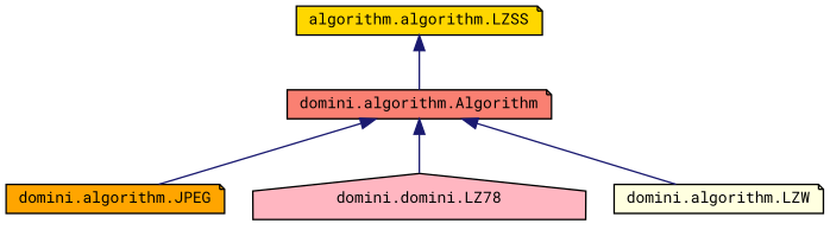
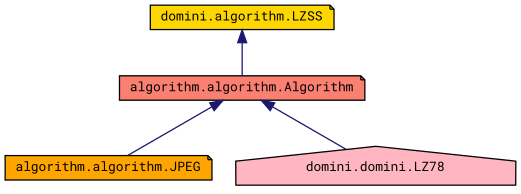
  digraph {
    fontname="Roboto Mono"
    rankdir=TB
    node [color=black fontname="Roboto Mono" fontsize=10 shape=note style=filled]
    edge [color=midnightblue dir=back fontname="Roboto Mono" fontsize=10 labelfontname=Helvetica labelfontsize=10 style=solid]
-   n1 [fillcolor=salmon fontcolor=black height=0.2 label="domini.algorithm.Algorithm" width=0.4]
-   n2 [fillcolor=orange height=0.2 label="domini.algorithm.JPEG" width=0.4]
+   n1 [fillcolor=salmon fontcolor=black height=0.2 label="algorithm.algorithm.Algorithm" width=0.4]
+   n2 [fillcolor=orange height=0.2 label="algorithm.algorithm.JPEG" width=0.4]
    n3 [fillcolor=lightpink height=0.2 label="domini.domini.LZ78" shape=house width=0.4]
-   n4 [fillcolor=lightyellow height=0.2 label="domini.algorithm.LZW" width=0.4]
-   n5 [fillcolor=gold height=0.2 label="algorithm.algorithm.LZSS" width=0.4]
+   n5 [fillcolor=gold height=0.2 label="domini.algorithm.LZSS" width=0.4]
    n1 -> n2
    n1 -> n3
-   n1 -> n4
    n5 -> n1
  }
